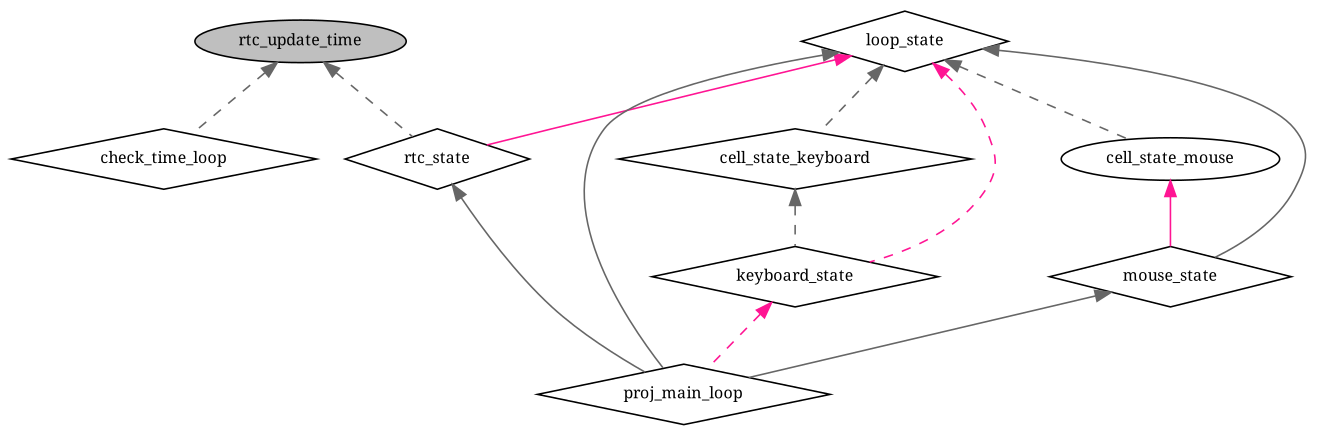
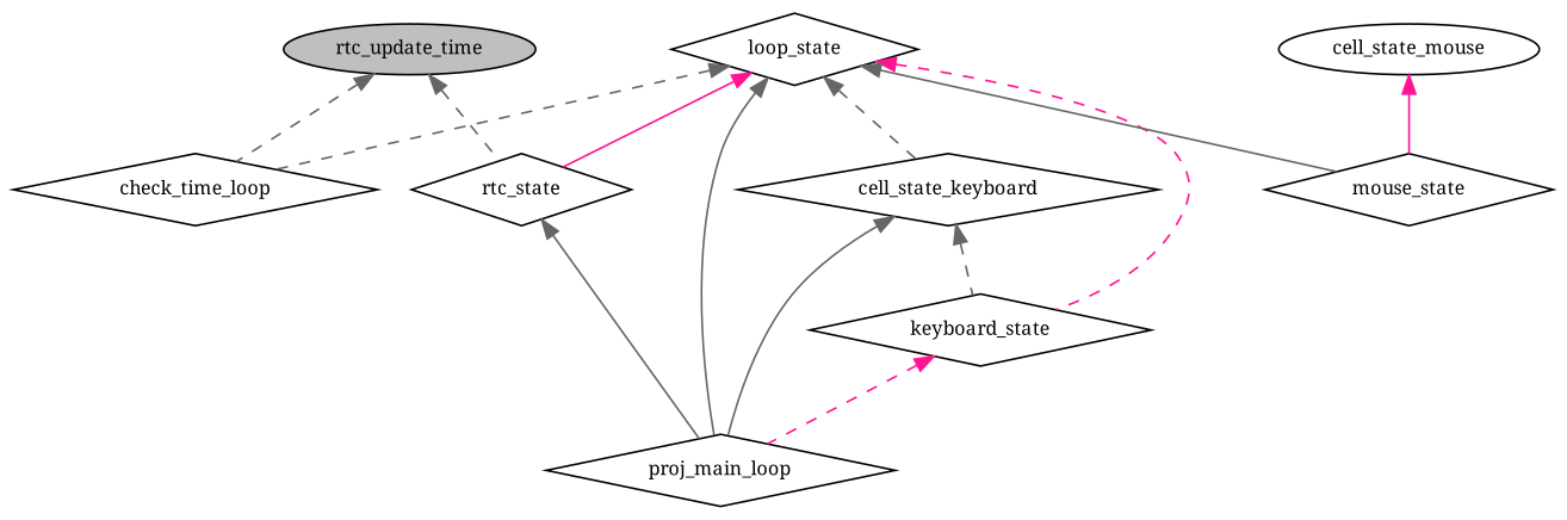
  digraph {
    fontname="Noto Serif"
    rankdir=TB
    node [color=black fillcolor=white fontname="Noto Serif" fontsize=10 shape=diamond style=filled]
    edge [color=gray40 dir=back fontname="Noto Serif" fontsize=10 labelfontname=Helvetica labelfontsize=10 style=dashed]
    n1 [fillcolor=grey75 fontcolor=black height=0.2 label=rtc_update_time shape=ellipse width=0.4]
    n2 [height=0.2 label=check_time_loop width=0.4]
    n3 [height=0.2 label=rtc_state width=0.4]
    n4 [height=0.2 label=proj_main_loop width=0.4]
    n5 [height=0.2 label=loop_state width=0.4]
    n6 [height=0.2 label=cell_state_keyboard width=0.4]
    n7 [height=0.2 label=keyboard_state width=0.4]
    n8 [height=0.2 label=cell_state_mouse shape=ellipse width=0.4]
    n9 [height=0.2 label=mouse_state width=0.4]
    n1 -> n2
    n1 -> n3
    n3 -> n4 [style=solid]
    n5 -> n3 [color=deeppink style=solid]
    n5 -> n4 [style=solid]
    n5 -> n6
    n5 -> n7 [color=deeppink]
-   n5 -> n8
+   n5 -> n2
    n5 -> n9 [style=solid]
    n6 -> n7
    n7 -> n4 [color=deeppink]
    n8 -> n9 [color=deeppink style=solid]
-   n9 -> n4 [style=solid]
+   n6 -> n4 [style=solid]
  }
